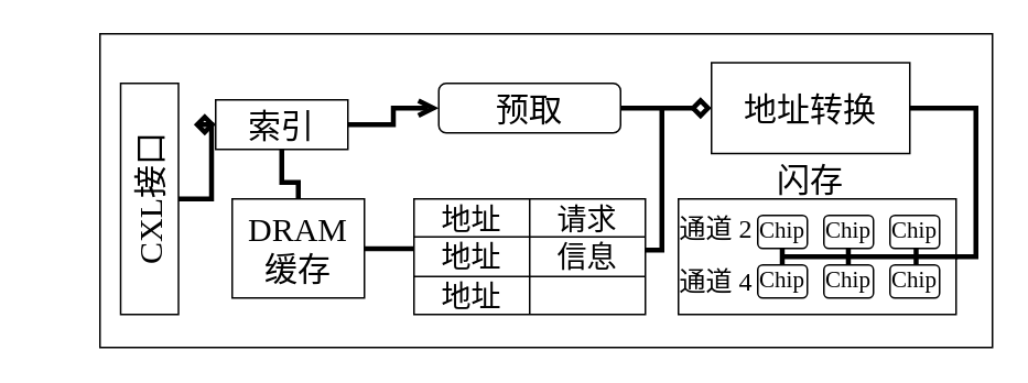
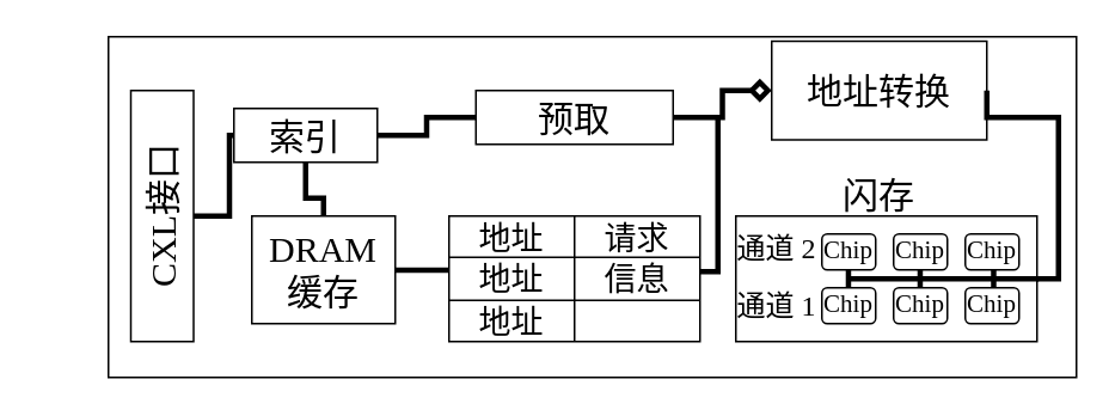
  <mxCell id="0" />
  <mxCell id="1" parent="0" />
  <mxCell id="2" value="" style="rounded=0;whiteSpace=wrap;html=1;" vertex="1" parent="1"><mxGeometry x="60" y="20" width="540" height="190" as="geometry" /></mxCell>
- <mxCell id="3" style="edgeStyle=orthogonalEdgeStyle;rounded=0;orthogonalLoop=1;jettySize=auto;html=1;entryX=0;entryY=0.5;entryDx=0;entryDy=0;endArrow=diamond;endFill=0;strokeWidth=3;" edge="1" parent="1" source="4" target="7"><mxGeometry relative="1" as="geometry" /></mxCell>
+ <mxCell id="3" style="edgeStyle=orthogonalEdgeStyle;rounded=0;orthogonalLoop=1;jettySize=auto;html=1;entryX=0;entryY=0.5;entryDx=0;entryDy=0;endArrow=none;endFill=0;strokeWidth=3;" edge="1" parent="1" source="4" target="7"><mxGeometry relative="1" as="geometry" /></mxCell>
  <mxCell id="4" value="&lt;font style=&quot;font-size: 20px;&quot; face=&quot;Times New Roman&quot;&gt;CXL接口&lt;/font&gt;" style="rounded=0;whiteSpace=wrap;html=1;rotation=-90;" vertex="1" parent="1"><mxGeometry x="20" y="102.5" width="140" height="35" as="geometry" /></mxCell>
  <mxCell id="5" style="edgeStyle=orthogonalEdgeStyle;rounded=0;orthogonalLoop=1;jettySize=auto;html=1;entryX=0.5;entryY=0;entryDx=0;entryDy=0;startArrow=none;startFill=0;endArrow=none;endFill=0;strokeWidth=3;" edge="1" parent="1" source="7" target="9"><mxGeometry relative="1" as="geometry" /></mxCell>
- <mxCell id="6" style="edgeStyle=orthogonalEdgeStyle;rounded=0;orthogonalLoop=1;jettySize=auto;html=1;entryX=0;entryY=0.5;entryDx=0;entryDy=0;strokeWidth=3;endArrow=open;endFill=0;" edge="1" parent="1" source="7" target="11"><mxGeometry relative="1" as="geometry" /></mxCell>
+ <mxCell id="6" style="edgeStyle=orthogonalEdgeStyle;rounded=0;orthogonalLoop=1;jettySize=auto;html=1;entryX=0;entryY=0.5;entryDx=0;entryDy=0;strokeWidth=3;endArrow=none;endFill=0;" edge="1" parent="1" source="7" target="11"><mxGeometry relative="1" as="geometry" /></mxCell>
  <mxCell id="7" value="&lt;font face=&quot;Times New Roman&quot; style=&quot;font-size: 20px;&quot;&gt;索引&lt;/font&gt;" style="rounded=0;whiteSpace=wrap;html=1;" vertex="1" parent="1"><mxGeometry x="130" y="60" width="80" height="30" as="geometry" /></mxCell>
  <mxCell id="8" style="rounded=0;orthogonalLoop=1;jettySize=auto;html=1;entryX=0.004;entryY=0.3;entryDx=0;entryDy=0;endArrow=none;endFill=0;entryPerimeter=0;strokeWidth=3;" edge="1" parent="1" source="9" target="16"><mxGeometry relative="1" as="geometry" /></mxCell>
  <mxCell id="9" value="&lt;font face=&quot;Times New Roman&quot; style=&quot;font-size: 20px;&quot;&gt;DRAM&lt;br&gt;缓存&lt;/font&gt;" style="rounded=0;whiteSpace=wrap;html=1;" vertex="1" parent="1"><mxGeometry x="140" y="120" width="80" height="60" as="geometry" /></mxCell>
  <mxCell id="10" style="edgeStyle=orthogonalEdgeStyle;rounded=0;orthogonalLoop=1;jettySize=auto;html=1;entryX=0;entryY=0.5;entryDx=0;entryDy=0;strokeWidth=3;endArrow=diamond;endFill=0;" edge="1" parent="1" source="11" target="22"><mxGeometry relative="1" as="geometry" /></mxCell>
- <mxCell id="11" value="&lt;font face=&quot;Times New Roman&quot; style=&quot;font-size: 20px;&quot;&gt;预取&lt;/font&gt;" style="whiteSpace=wrap;html=1;rounded=1;" vertex="1" parent="1"><mxGeometry x="265" y="50" width="110" height="30" as="geometry" /></mxCell>
+ <mxCell id="11" value="&lt;font face=&quot;Times New Roman&quot; style=&quot;font-size: 20px;&quot;&gt;预取&lt;/font&gt;" style="rounded=0;whiteSpace=wrap;html=1;" vertex="1" parent="1"><mxGeometry x="265" y="50" width="110" height="30" as="geometry" /></mxCell>
  <mxCell id="12" value="" style="shape=table;startSize=0;container=1;collapsible=0;childLayout=tableLayout;" vertex="1" parent="1"><mxGeometry x="250" y="120" width="140" height="70" as="geometry" /></mxCell>
  <mxCell id="13" value="" style="shape=tableRow;horizontal=0;startSize=0;swimlaneHead=0;swimlaneBody=0;strokeColor=inherit;top=0;left=0;bottom=0;right=0;collapsible=0;dropTarget=0;fillColor=none;points=[[0,0.5],[1,0.5]];portConstraint=eastwest;" vertex="1" parent="12"><mxGeometry width="140" height="23" as="geometry" /></mxCell>
  <mxCell id="14" value="&lt;font face=&quot;Times New Roman&quot; style=&quot;font-size: 18px;&quot;&gt;地址&lt;/font&gt;" style="shape=partialRectangle;html=1;whiteSpace=wrap;connectable=0;strokeColor=inherit;overflow=hidden;fillColor=none;top=0;left=0;bottom=0;right=0;pointerEvents=1;" vertex="1" parent="13"><mxGeometry width="70" height="23" as="geometry"><mxRectangle width="70" height="23" as="alternateBounds" /></mxGeometry></mxCell>
  <mxCell id="15" value="&lt;font face=&quot;Times New Roman&quot; style=&quot;font-size: 18px;&quot;&gt;请求&lt;/font&gt;" style="shape=partialRectangle;html=1;whiteSpace=wrap;connectable=0;strokeColor=inherit;overflow=hidden;fillColor=none;top=0;left=0;bottom=0;right=0;pointerEvents=1;" vertex="1" parent="13"><mxGeometry x="70" width="70" height="23" as="geometry"><mxRectangle width="70" height="23" as="alternateBounds" /></mxGeometry></mxCell>
  <mxCell id="16" value="" style="shape=tableRow;horizontal=0;startSize=0;swimlaneHead=0;swimlaneBody=0;strokeColor=inherit;top=0;left=0;bottom=0;right=0;collapsible=0;dropTarget=0;fillColor=none;points=[[0,0.5],[1,0.5]];portConstraint=eastwest;" vertex="1" parent="12"><mxGeometry y="23" width="140" height="24" as="geometry" /></mxCell>
  <mxCell id="17" value="&lt;font face=&quot;Times New Roman&quot; style=&quot;font-size: 18px;&quot;&gt;地址&lt;/font&gt;" style="shape=partialRectangle;html=1;whiteSpace=wrap;connectable=0;strokeColor=inherit;overflow=hidden;fillColor=none;top=0;left=0;bottom=0;right=0;pointerEvents=1;" vertex="1" parent="16"><mxGeometry width="70" height="24" as="geometry"><mxRectangle width="70" height="24" as="alternateBounds" /></mxGeometry></mxCell>
  <mxCell id="18" value="&lt;font face=&quot;Times New Roman&quot;&gt;&lt;span style=&quot;font-size: 18px;&quot;&gt;信息&lt;/span&gt;&lt;/font&gt;" style="shape=partialRectangle;html=1;whiteSpace=wrap;connectable=0;strokeColor=inherit;overflow=hidden;fillColor=none;top=0;left=0;bottom=0;right=0;pointerEvents=1;" vertex="1" parent="16"><mxGeometry x="70" width="70" height="24" as="geometry"><mxRectangle width="70" height="24" as="alternateBounds" /></mxGeometry></mxCell>
  <mxCell id="19" value="" style="shape=tableRow;horizontal=0;startSize=0;swimlaneHead=0;swimlaneBody=0;strokeColor=inherit;top=0;left=0;bottom=0;right=0;collapsible=0;dropTarget=0;fillColor=none;points=[[0,0.5],[1,0.5]];portConstraint=eastwest;" vertex="1" parent="12"><mxGeometry y="47" width="140" height="23" as="geometry" /></mxCell>
  <mxCell id="20" value="&lt;font face=&quot;Times New Roman&quot; style=&quot;font-size: 18px;&quot;&gt;地址&lt;/font&gt;" style="shape=partialRectangle;html=1;whiteSpace=wrap;connectable=0;strokeColor=inherit;overflow=hidden;fillColor=none;top=0;left=0;bottom=0;right=0;pointerEvents=1;" vertex="1" parent="19"><mxGeometry width="70" height="23" as="geometry"><mxRectangle width="70" height="23" as="alternateBounds" /></mxGeometry></mxCell>
  <mxCell id="21" value="" style="shape=partialRectangle;html=1;whiteSpace=wrap;connectable=0;strokeColor=inherit;overflow=hidden;fillColor=none;top=0;left=0;bottom=0;right=0;pointerEvents=1;" vertex="1" parent="19"><mxGeometry x="70" width="70" height="23" as="geometry"><mxRectangle width="70" height="23" as="alternateBounds" /></mxGeometry></mxCell>
- <mxCell id="22" value="&lt;font face=&quot;Times New Roman&quot;&gt;&lt;span style=&quot;font-size: 20px;&quot;&gt;地址转换&lt;/span&gt;&lt;/font&gt;" style="rounded=0;whiteSpace=wrap;html=1;" vertex="1" parent="1"><mxGeometry x="430" y="37.5" width="120" height="55" as="geometry" /></mxCell>
+ <mxCell id="22" value="&lt;font face=&quot;Times New Roman&quot;&gt;&lt;span style=&quot;font-size: 20px;&quot;&gt;地址转换&lt;/span&gt;&lt;/font&gt;" style="rounded=0;whiteSpace=wrap;html=1;" vertex="1" parent="1"><mxGeometry x="430" y="22.5" width="120" height="55" as="geometry" /></mxCell>
  <mxCell id="23" style="edgeStyle=orthogonalEdgeStyle;rounded=0;orthogonalLoop=1;jettySize=auto;html=1;exitX=1;exitY=0.5;exitDx=0;exitDy=0;entryX=0.5;entryY=1;entryDx=0;entryDy=0;" edge="1" parent="1" source="24" target="29"><mxGeometry relative="1" as="geometry" /></mxCell>
  <mxCell id="24" value="" style="rounded=0;whiteSpace=wrap;html=1;" vertex="1" parent="1"><mxGeometry x="410" y="120" width="168" height="70" as="geometry" /></mxCell>
  <mxCell id="25" style="edgeStyle=orthogonalEdgeStyle;rounded=0;orthogonalLoop=1;jettySize=auto;html=1;exitX=1;exitY=0.5;exitDx=0;exitDy=0;endArrow=none;endFill=0;strokeWidth=3;" edge="1" parent="1"><mxGeometry relative="1" as="geometry"><mxPoint x="400" y="66" as="targetPoint" /><mxPoint x="390" y="151" as="sourcePoint" /><Array as="points"><mxPoint x="400" y="151" /><mxPoint x="400" y="66" /></Array></mxGeometry></mxCell>
  <mxCell id="26" value="&lt;font face=&quot;Times New Roman&quot; style=&quot;font-size: 20px;&quot;&gt;闪存&lt;/font&gt;" style="text;html=1;strokeColor=none;fillColor=none;align=center;verticalAlign=middle;whiteSpace=wrap;rounded=0;" vertex="1" parent="1"><mxGeometry x="460" y="92.5" width="60" height="30" as="geometry" /></mxCell>
  <mxCell id="27" value="&lt;font style=&quot;font-size: 14px;&quot; face=&quot;Times New Roman&quot;&gt;Chip&lt;/font&gt;" style="rounded=1;whiteSpace=wrap;html=1;" vertex="1" parent="1"><mxGeometry x="458" y="130" width="30" height="20" as="geometry" /></mxCell>
  <mxCell id="28" value="&lt;font style=&quot;font-size: 14px;&quot; face=&quot;Times New Roman&quot;&gt;Chip&lt;/font&gt;" style="rounded=1;whiteSpace=wrap;html=1;" vertex="1" parent="1"><mxGeometry x="498" y="130" width="30" height="20" as="geometry" /></mxCell>
  <mxCell id="29" value="&lt;font style=&quot;font-size: 14px;&quot; face=&quot;Times New Roman&quot;&gt;Chip&lt;/font&gt;" style="rounded=1;whiteSpace=wrap;html=1;" vertex="1" parent="1"><mxGeometry x="538" y="130" width="30" height="20" as="geometry" /></mxCell>
  <mxCell id="30" value="&lt;font style=&quot;font-size: 14px;&quot; face=&quot;Times New Roman&quot;&gt;Chip&lt;/font&gt;" style="rounded=1;whiteSpace=wrap;html=1;" vertex="1" parent="1"><mxGeometry x="458" y="160" width="30" height="20" as="geometry" /></mxCell>
  <mxCell id="31" value="&lt;font style=&quot;font-size: 14px;&quot; face=&quot;Times New Roman&quot;&gt;Chip&lt;/font&gt;" style="rounded=1;whiteSpace=wrap;html=1;" vertex="1" parent="1"><mxGeometry x="498" y="160" width="30" height="20" as="geometry" /></mxCell>
  <mxCell id="32" value="&lt;font style=&quot;font-size: 14px;&quot; face=&quot;Times New Roman&quot;&gt;Chip&lt;/font&gt;" style="rounded=1;whiteSpace=wrap;html=1;" vertex="1" parent="1"><mxGeometry x="538" y="160" width="30" height="20" as="geometry" /></mxCell>
  <mxCell id="33" style="edgeStyle=orthogonalEdgeStyle;rounded=0;orthogonalLoop=1;jettySize=auto;html=1;entryX=1;entryY=0.5;entryDx=0;entryDy=0;exitX=1;exitY=0.5;exitDx=0;exitDy=0;endArrow=none;endFill=0;strokeWidth=3;" edge="1" parent="1" source="22" target="24"><mxGeometry relative="1" as="geometry"><Array as="points"><mxPoint x="590" y="65" /><mxPoint x="590" y="155" /></Array></mxGeometry></mxCell>
  <mxCell id="34" value="" style="endArrow=none;html=1;rounded=0;entryX=1;entryY=0.5;entryDx=0;entryDy=0;strokeWidth=3;" edge="1" parent="1"><mxGeometry width="50" height="50" relative="1" as="geometry"><mxPoint x="473" y="155" as="sourcePoint" /><mxPoint x="579" y="155" as="targetPoint" /></mxGeometry></mxCell>
  <mxCell id="35" value="" style="endArrow=none;html=1;rounded=0;strokeWidth=3;" edge="1" parent="1"><mxGeometry width="50" height="50" relative="1" as="geometry"><mxPoint x="472.81" y="160" as="sourcePoint" /><mxPoint x="472.81" y="150" as="targetPoint" /><Array as="points"><mxPoint x="472.81" y="150" /></Array></mxGeometry></mxCell>
  <mxCell id="36" value="&lt;font face=&quot;Times New Roman&quot; style=&quot;font-size: 16px;&quot;&gt;通道 2&lt;/font&gt;" style="text;html=1;strokeColor=none;fillColor=none;align=center;verticalAlign=middle;whiteSpace=wrap;rounded=0;" vertex="1" parent="1"><mxGeometry x="403" y="122.5" width="60" height="30" as="geometry" /></mxCell>
  <mxCell id="37" value="" style="endArrow=none;html=1;rounded=0;strokeWidth=3;" edge="1" parent="1"><mxGeometry width="50" height="50" relative="1" as="geometry"><mxPoint x="512.81" y="160" as="sourcePoint" /><mxPoint x="512.81" y="150" as="targetPoint" /><Array as="points"><mxPoint x="512.81" y="150" /></Array></mxGeometry></mxCell>
  <mxCell id="38" value="" style="endArrow=none;html=1;rounded=0;strokeWidth=3;" edge="1" parent="1"><mxGeometry width="50" height="50" relative="1" as="geometry"><mxPoint x="553.81" y="160" as="sourcePoint" /><mxPoint x="553.81" y="150" as="targetPoint" /><Array as="points"><mxPoint x="553.81" y="150" /></Array></mxGeometry></mxCell>
- <mxCell id="39" value="&lt;font face=&quot;Times New Roman&quot; style=&quot;font-size: 16px;&quot;&gt;通道 4&lt;/font&gt;" style="text;html=1;strokeColor=none;fillColor=none;align=center;verticalAlign=middle;whiteSpace=wrap;rounded=0;" vertex="1" parent="1"><mxGeometry x="403" y="155" width="60" height="30" as="geometry" /></mxCell>
+ <mxCell id="39" value="&lt;font face=&quot;Times New Roman&quot; style=&quot;font-size: 16px;&quot;&gt;通道 1&lt;/font&gt;" style="text;html=1;strokeColor=none;fillColor=none;align=center;verticalAlign=middle;whiteSpace=wrap;rounded=0;" vertex="1" parent="1"><mxGeometry x="403" y="155" width="60" height="30" as="geometry" /></mxCell>
